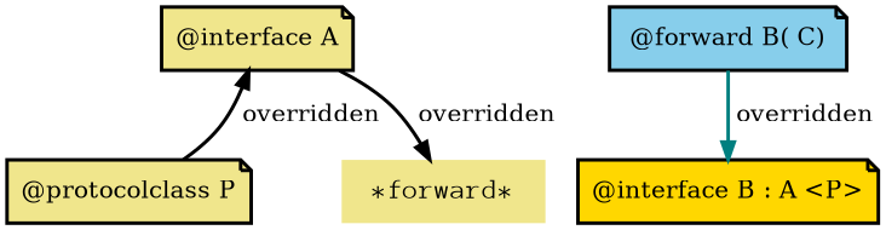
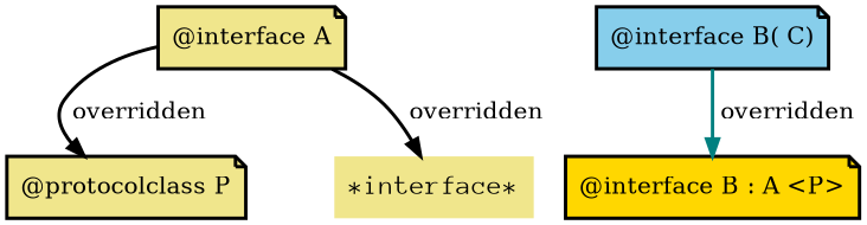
  digraph {
    node [fillcolor=khaki fontsize=14 penwidth=2 shape=note style=filled]
    edge [color=black penwidth=2]
    n1 [label="@interface A"]
    n2 [fillcolor=gold label="@interface B : A <P>"]
    n3 [label="@protocolclass P"]
-   n4 [fillcolor=skyblue label="@forward B( C)"]
-   "*forward*" [fontname="Anonymous Pro" fontsize=16 shape=none textcolor=red]
+   n4 [fillcolor=skyblue label="@interface B( C)"]
+   "*forward*" [fontname="Anonymous Pro" fontsize=16 shape=none textcolor=red label="*interface*"]
    subgraph sub_1 {
      rank=same
      n1
    }
    subgraph sub_2 {
      rank=same
      n2
    }
    subgraph sub_3 {
      rank=same
      n3
    }
    subgraph sub_4 {
      rank=same
      n4
    }
    n1 -> "*forward*" [label=" overridden"]
-   n3 -> n1 [label=" overridden"]
+   n1 -> n3 [label=" overridden"]
    n4 -> n2 [color=teal label=" overridden"]
  }
